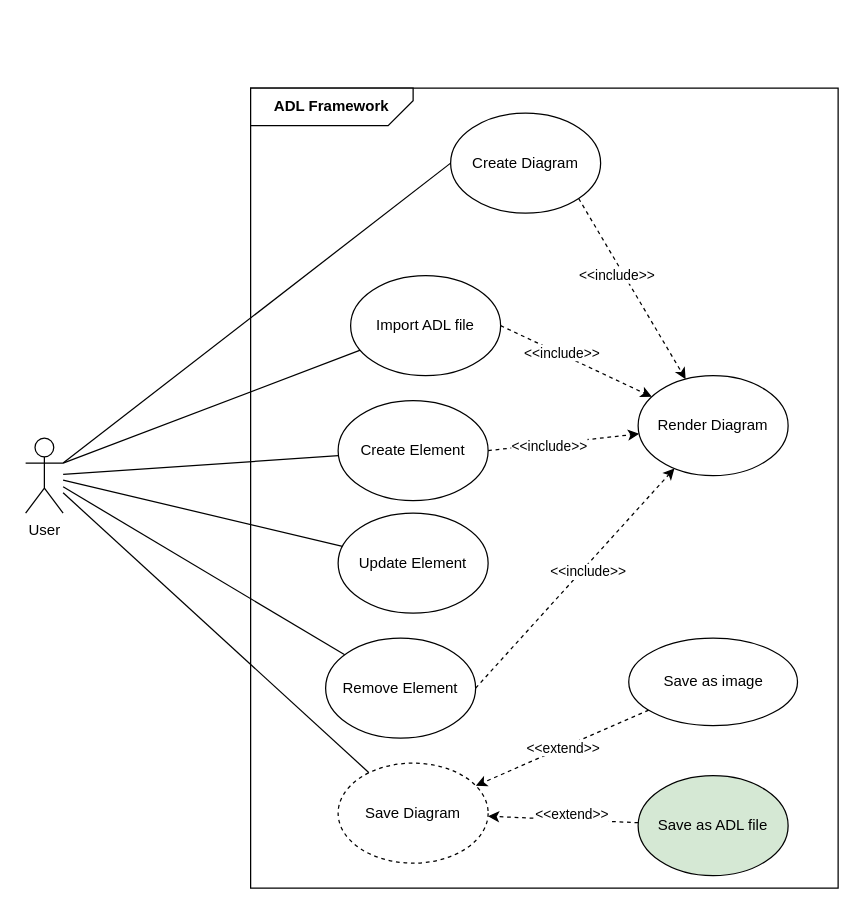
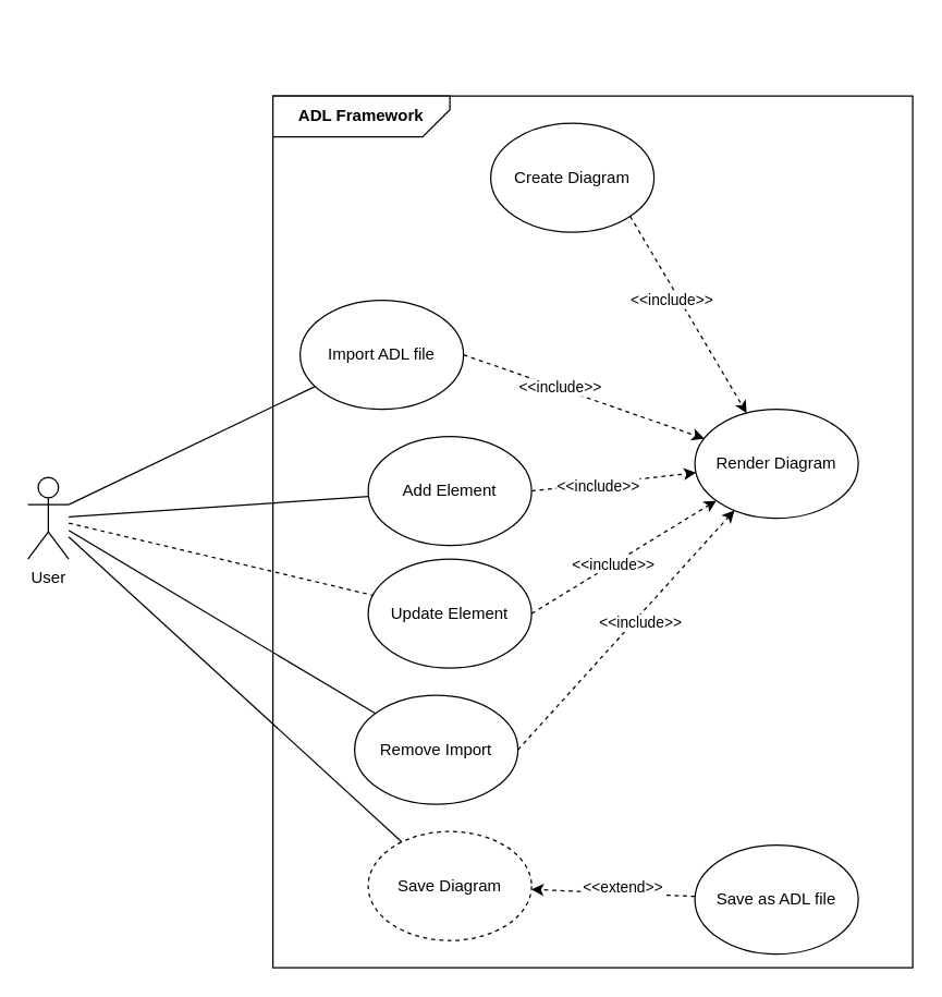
  <mxCell id="0" />
  <mxCell id="1" parent="0" />
  <mxCell id="2" value="" style="rounded=0;whiteSpace=wrap;html=1;" parent="1" vertex="1"><mxGeometry x="200" y="70" width="470" height="640" as="geometry" /></mxCell>
- <mxCell id="3" style="rounded=0;orthogonalLoop=1;jettySize=auto;html=1;exitX=1;exitY=0.333;exitDx=0;exitDy=0;exitPerimeter=0;entryX=0;entryY=0.5;entryDx=0;entryDy=0;endArrow=none;endFill=0;" parent="1" source="9" target="13" edge="1"><mxGeometry relative="1" as="geometry" /></mxCell>
  <mxCell id="4" style="rounded=0;orthogonalLoop=1;jettySize=auto;html=1;strokeColor=default;exitX=1;exitY=0.333;exitDx=0;exitDy=0;exitPerimeter=0;endArrow=none;endFill=0;" parent="1" source="9" target="16" edge="1"><mxGeometry relative="1" as="geometry"><mxPoint x="120" y="270" as="sourcePoint" /></mxGeometry></mxCell>
  <mxCell id="5" style="rounded=0;orthogonalLoop=1;jettySize=auto;html=1;endArrow=none;endFill=0;" parent="1" source="9" target="19" edge="1"><mxGeometry relative="1" as="geometry" /></mxCell>
  <mxCell id="6" style="rounded=0;orthogonalLoop=1;jettySize=auto;html=1;endArrow=none;endFill=0;" parent="1" source="9" target="23" edge="1"><mxGeometry relative="1" as="geometry" /></mxCell>
  <mxCell id="7" style="rounded=0;orthogonalLoop=1;jettySize=auto;html=1;endArrow=none;endFill=0;" parent="1" source="9" target="20" edge="1"><mxGeometry relative="1" as="geometry" /></mxCell>
- <mxCell id="8" style="rounded=0;orthogonalLoop=1;jettySize=auto;html=1;endArrow=none;endFill=0;" parent="1" source="9" target="26" edge="1"><mxGeometry relative="1" as="geometry" /></mxCell>
+ <mxCell id="8" style="rounded=0;orthogonalLoop=1;jettySize=auto;html=1;endArrow=none;endFill=0;dashed=1;" parent="1" source="9" target="26" edge="1"><mxGeometry relative="1" as="geometry" /></mxCell>
  <mxCell id="9" value="User" style="shape=umlActor;verticalLabelPosition=bottom;verticalAlign=top;html=1;" parent="1" vertex="1"><mxGeometry x="20" y="350" width="30" height="60" as="geometry" /></mxCell>
  <mxCell id="10" value="&lt;b&gt;ADL Framework&lt;/b&gt;" style="shape=card;whiteSpace=wrap;html=1;rotation=90;flipV=0;flipH=1;horizontal=0;size=20;" parent="1" vertex="1"><mxGeometry x="250" y="20" width="30" height="130" as="geometry" /></mxCell>
  <mxCell id="11" style="rounded=0;orthogonalLoop=1;jettySize=auto;html=1;exitX=1;exitY=1;exitDx=0;exitDy=0;dashed=1;" parent="1" source="13" target="32" edge="1"><mxGeometry relative="1" as="geometry" /></mxCell>
  <mxCell id="12" value="&amp;lt;&amp;lt;include&amp;gt;&amp;gt;" style="edgeLabel;html=1;align=center;verticalAlign=middle;resizable=0;points=[];" parent="11" vertex="1" connectable="0"><mxGeometry x="-0.196" y="-5" relative="1" as="geometry"><mxPoint as="offset" /></mxGeometry></mxCell>
  <mxCell id="13" value="Create Diagram" style="ellipse;whiteSpace=wrap;html=1;" parent="1" vertex="1"><mxGeometry x="360" y="90" width="120" height="80" as="geometry" /></mxCell>
  <mxCell id="14" style="rounded=0;orthogonalLoop=1;jettySize=auto;html=1;exitX=1;exitY=0.5;exitDx=0;exitDy=0;dashed=1;" parent="1" source="16" target="32" edge="1"><mxGeometry relative="1" as="geometry" /></mxCell>
  <mxCell id="15" value="&amp;lt;&amp;lt;include&amp;gt;&amp;gt;" style="edgeLabel;html=1;align=center;verticalAlign=middle;resizable=0;points=[];" parent="14" vertex="1" connectable="0"><mxGeometry x="-0.208" y="1" relative="1" as="geometry"><mxPoint as="offset" /></mxGeometry></mxCell>
- <mxCell id="16" value="Import ADL file" style="ellipse;whiteSpace=wrap;html=1;" parent="1" vertex="1"><mxGeometry x="280" y="220" width="120" height="80" as="geometry" /></mxCell>
+ <mxCell id="16" value="Import ADL file" style="ellipse;whiteSpace=wrap;html=1;" parent="1" vertex="1"><mxGeometry x="220" y="220" width="120" height="80" as="geometry" /></mxCell>
  <mxCell id="17" style="rounded=0;orthogonalLoop=1;jettySize=auto;html=1;exitX=1;exitY=0.5;exitDx=0;exitDy=0;dashed=1;" parent="1" source="19" target="32" edge="1"><mxGeometry relative="1" as="geometry" /></mxCell>
  <mxCell id="18" value="&amp;lt;&amp;lt;include&amp;gt;&amp;gt;" style="edgeLabel;html=1;align=center;verticalAlign=middle;resizable=0;points=[];" parent="17" vertex="1" connectable="0"><mxGeometry x="-0.202" y="-2" relative="1" as="geometry"><mxPoint as="offset" /></mxGeometry></mxCell>
- <mxCell id="19" value="Create Element" style="ellipse;whiteSpace=wrap;html=1;" parent="1" vertex="1"><mxGeometry x="270" y="320" width="120" height="80" as="geometry" /></mxCell>
+ <mxCell id="19" value="Add Element" style="ellipse;whiteSpace=wrap;html=1;" parent="1" vertex="1"><mxGeometry x="270" y="320" width="120" height="80" as="geometry" /></mxCell>
  <mxCell id="20" value="Save Diagram" style="ellipse;whiteSpace=wrap;html=1;dashed=1;" parent="1" vertex="1"><mxGeometry x="270" y="610" width="120" height="80" as="geometry" /></mxCell>
  <mxCell id="21" style="rounded=0;orthogonalLoop=1;jettySize=auto;html=1;exitX=1;exitY=0.5;exitDx=0;exitDy=0;dashed=1;" parent="1" source="23" target="32" edge="1"><mxGeometry relative="1" as="geometry" /></mxCell>
  <mxCell id="22" value="&amp;lt;&amp;lt;include&amp;gt;&amp;gt;" style="edgeLabel;html=1;align=center;verticalAlign=middle;resizable=0;points=[];" parent="21" vertex="1" connectable="0"><mxGeometry x="0.092" y="-3" relative="1" as="geometry"><mxPoint x="1" as="offset" /></mxGeometry></mxCell>
- <mxCell id="23" value="Remove Element" style="ellipse;whiteSpace=wrap;html=1;" parent="1" vertex="1"><mxGeometry x="260" y="510" width="120" height="80" as="geometry" /></mxCell>
+ <mxCell id="23" value="Remove Import" style="ellipse;whiteSpace=wrap;html=1;" parent="1" vertex="1"><mxGeometry x="260" y="510" width="120" height="80" as="geometry" /></mxCell>
+ <mxCell id="24" style="rounded=0;orthogonalLoop=1;jettySize=auto;html=1;exitX=1;exitY=0.5;exitDx=0;exitDy=0;dashed=1;" parent="1" source="26" target="32" edge="1"><mxGeometry relative="1" as="geometry" /></mxCell>
+ <mxCell id="25" value="&amp;lt;&amp;lt;include&amp;gt;&amp;gt;" style="edgeLabel;html=1;align=center;verticalAlign=middle;resizable=0;points=[];" parent="24" vertex="1" connectable="0"><mxGeometry x="-0.123" relative="1" as="geometry"><mxPoint as="offset" /></mxGeometry></mxCell>
  <mxCell id="26" value="Update Element" style="ellipse;whiteSpace=wrap;html=1;" parent="1" vertex="1"><mxGeometry x="270" y="410" width="120" height="80" as="geometry" /></mxCell>
  <mxCell id="27" style="rounded=0;orthogonalLoop=1;jettySize=auto;html=1;dashed=1;" parent="1" source="29" target="20" edge="1"><mxGeometry relative="1" as="geometry" /></mxCell>
  <mxCell id="28" value="&amp;lt;&amp;lt;extend&amp;gt;&amp;gt;" style="edgeLabel;html=1;align=center;verticalAlign=middle;resizable=0;points=[];" parent="27" connectable="0" vertex="1"><mxGeometry x="-0.098" y="-5" relative="1" as="geometry"><mxPoint as="offset" /></mxGeometry></mxCell>
- <mxCell id="29" value="Save as ADL file" style="ellipse;whiteSpace=wrap;html=1;fillColor=#d5e8d4;" parent="1" vertex="1"><mxGeometry x="510" y="620" width="120" height="80" as="geometry" /></mxCell>
- <mxCell id="30" value="&amp;lt;&amp;lt;extend&amp;gt;&amp;gt;" style="rounded=0;orthogonalLoop=1;jettySize=auto;html=1;dashed=1;" parent="1" source="31" target="20" edge="1"><mxGeometry x="-0.0" relative="1" as="geometry"><mxPoint as="offset" /></mxGeometry></mxCell>
- <mxCell id="31" value="Save as image" style="ellipse;whiteSpace=wrap;html=1;" parent="1" vertex="1"><mxGeometry x="502.5" y="510" width="135" height="70" as="geometry" /></mxCell>
+ <mxCell id="29" value="Save as ADL file" style="ellipse;whiteSpace=wrap;html=1;" parent="1" vertex="1"><mxGeometry x="510" y="620" width="120" height="80" as="geometry" /></mxCell>
  <mxCell id="32" value="Render Diagram" style="ellipse;whiteSpace=wrap;html=1;" parent="1" vertex="1"><mxGeometry x="510" y="300" width="120" height="80" as="geometry" /></mxCell>
